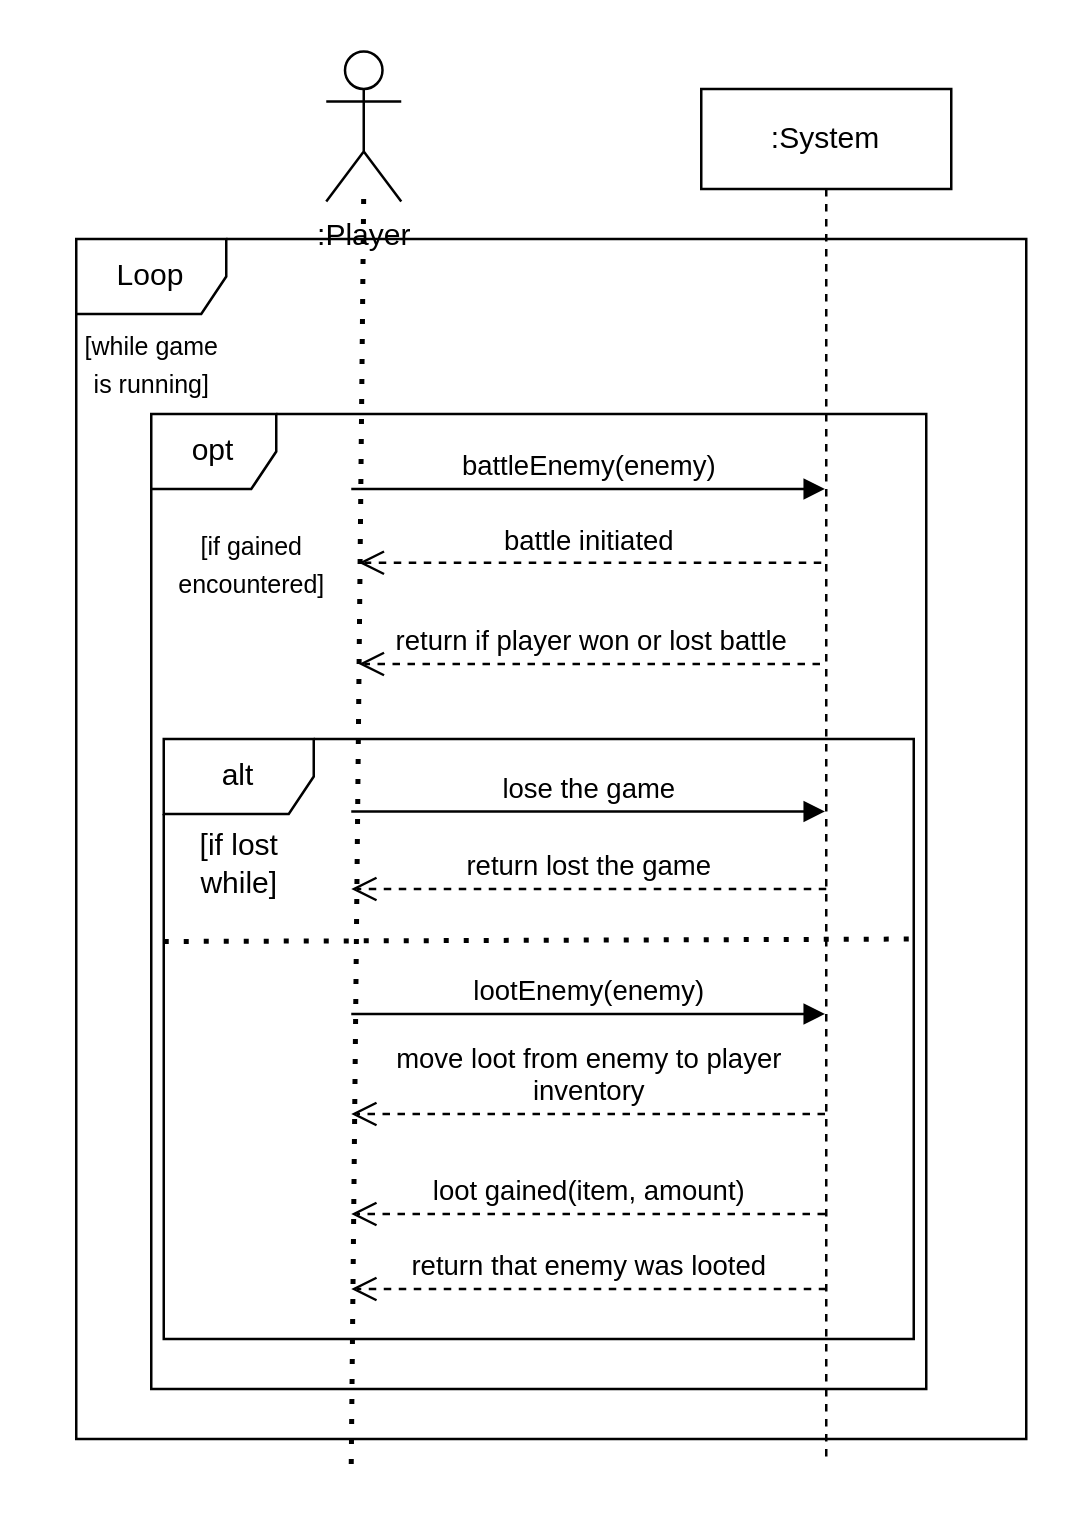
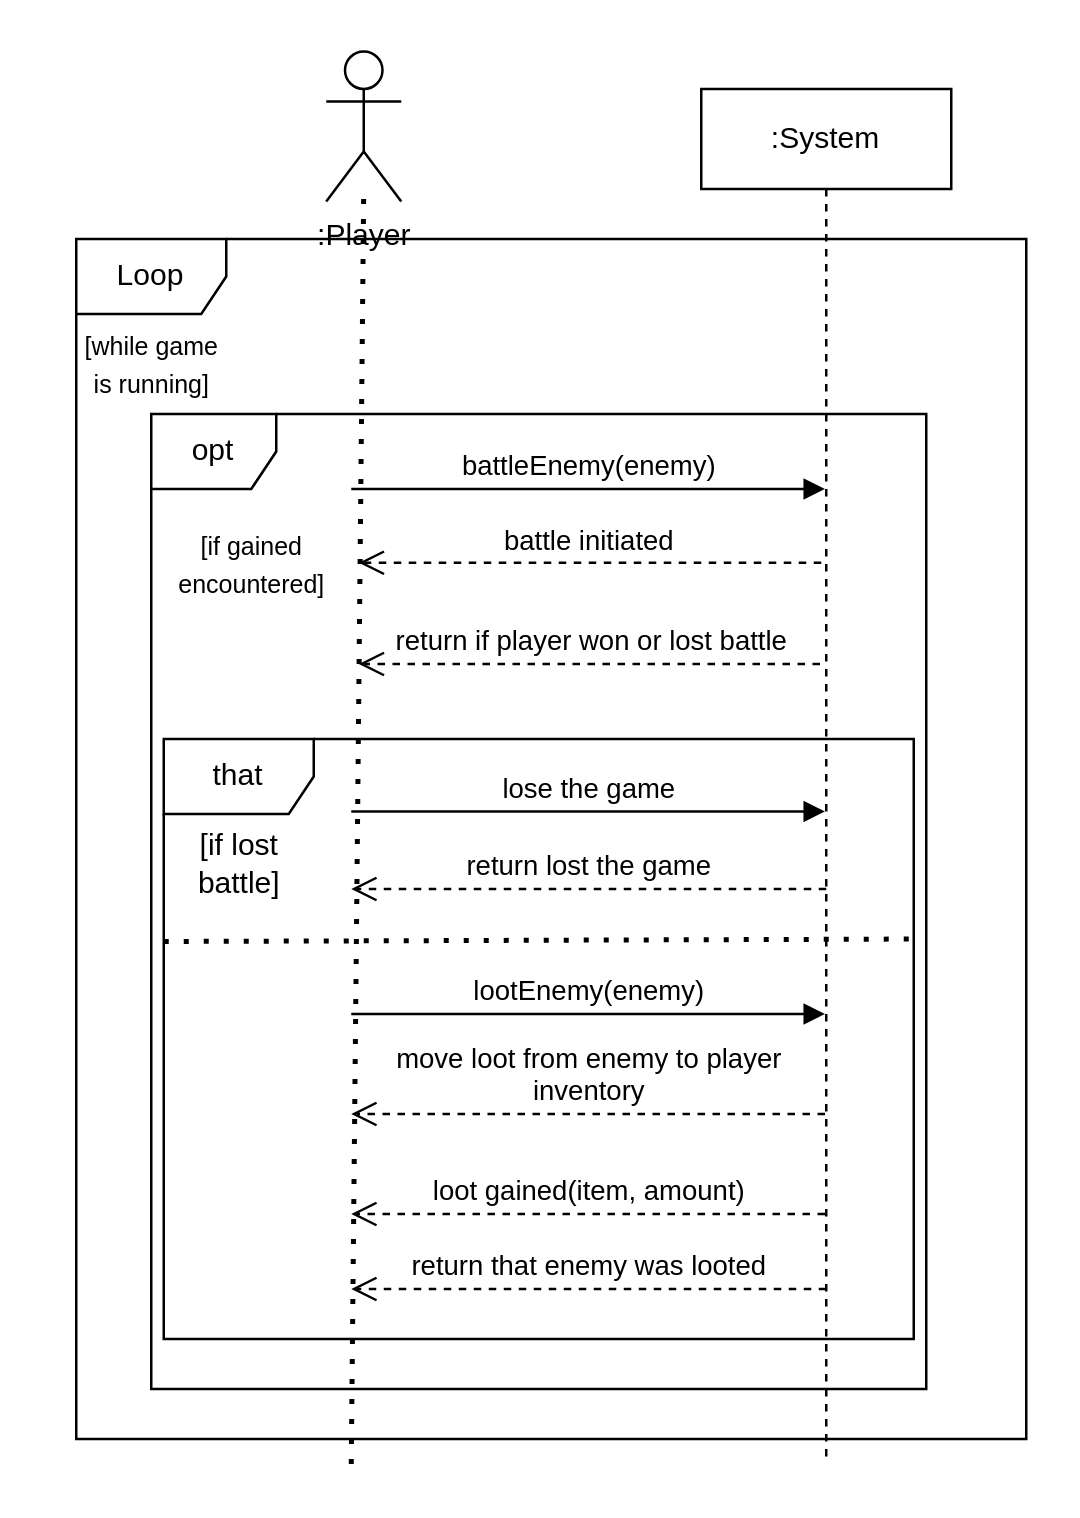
  <mxCell id="0" />
  <mxCell id="1" parent="0" />
  <mxCell id="2" value=":System" style="shape=umlLifeline;perimeter=lifelinePerimeter;whiteSpace=wrap;html=1;container=0;dropTarget=0;collapsible=0;recursiveResize=0;outlineConnect=0;portConstraint=eastwest;newEdgeStyle={&quot;edgeStyle&quot;:&quot;elbowEdgeStyle&quot;,&quot;elbow&quot;:&quot;vertical&quot;,&quot;curved&quot;:0,&quot;rounded&quot;:0};" parent="1" vertex="1"><mxGeometry x="280" y="35" width="100" height="550" as="geometry" /></mxCell>
  <mxCell id="3" value=":Player" style="shape=umlActor;verticalLabelPosition=bottom;verticalAlign=top;html=1;outlineConnect=0;" parent="1" vertex="1"><mxGeometry x="130" y="20" width="30" height="60" as="geometry" /></mxCell>
  <mxCell id="4" value="" style="endArrow=none;dashed=1;html=1;dashPattern=1 3;strokeWidth=2;rounded=0;" parent="1" edge="1"><mxGeometry width="50" height="50" relative="1" as="geometry"><mxPoint x="140" y="585" as="sourcePoint" /><mxPoint x="145" y="75" as="targetPoint" /></mxGeometry></mxCell>
  <mxCell id="5" value="Loop" style="shape=umlFrame;whiteSpace=wrap;html=1;pointerEvents=0;" parent="1" vertex="1"><mxGeometry x="30" y="95" width="380" height="480" as="geometry" /></mxCell>
  <mxCell id="6" value="&lt;font style=&quot;font-size: 10px;&quot;&gt;[while game &lt;br&gt;is running]&lt;/font&gt;" style="text;html=1;align=center;verticalAlign=middle;resizable=0;points=[];autosize=1;strokeColor=none;fillColor=none;rotation=0;" parent="1" vertex="1"><mxGeometry x="20" y="125" width="80" height="40" as="geometry" /></mxCell>
  <mxCell id="7" value="opt" style="shape=umlFrame;whiteSpace=wrap;html=1;pointerEvents=0;width=50;height=30;" parent="1" vertex="1"><mxGeometry x="60" y="165" width="310" height="390" as="geometry" /></mxCell>
  <mxCell id="8" value="&lt;font style=&quot;font-size: 10px;&quot;&gt;[if gained&lt;br&gt;encountered]&lt;br&gt;&lt;/font&gt;" style="text;html=1;align=center;verticalAlign=middle;resizable=0;points=[];autosize=1;strokeColor=none;fillColor=none;" parent="1" vertex="1"><mxGeometry x="60" y="205" width="80" height="40" as="geometry" /></mxCell>
  <mxCell id="9" value="return if player won or lost battle" style="html=1;verticalAlign=bottom;endArrow=open;dashed=1;endSize=8;curved=0;rounded=0;" parent="1" edge="1"><mxGeometry relative="1" as="geometry"><mxPoint x="327.5" y="265" as="sourcePoint" /><mxPoint x="143" y="265" as="targetPoint" /></mxGeometry></mxCell>
  <mxCell id="10" value="battle initiated" style="html=1;verticalAlign=bottom;endArrow=open;dashed=1;endSize=8;curved=0;rounded=0;" parent="1" edge="1"><mxGeometry relative="1" as="geometry"><mxPoint x="328" y="224.5" as="sourcePoint" /><mxPoint x="143" y="224.5" as="targetPoint" /></mxGeometry></mxCell>
- <mxCell id="11" value="alt" style="shape=umlFrame;whiteSpace=wrap;html=1;pointerEvents=0;" vertex="1" parent="1"><mxGeometry x="65" y="295" width="300" height="240" as="geometry" /></mxCell>
+ <mxCell id="11" value="that" style="shape=umlFrame;whiteSpace=wrap;html=1;pointerEvents=0;" vertex="1" parent="1"><mxGeometry x="65" y="295" width="300" height="240" as="geometry" /></mxCell>
  <mxCell id="12" value="" style="endArrow=none;dashed=1;html=1;dashPattern=1 3;strokeWidth=2;rounded=0;entryX=1.013;entryY=0.495;entryDx=0;entryDy=0;entryPerimeter=0;" edge="1" parent="1"><mxGeometry width="50" height="50" relative="1" as="geometry"><mxPoint x="65" y="376" as="sourcePoint" /><mxPoint x="368.9" y="375" as="targetPoint" /><Array as="points" /></mxGeometry></mxCell>
- <mxCell id="13" value="[if lost&lt;br&gt;while]" style="text;html=1;align=center;verticalAlign=middle;resizable=0;points=[];autosize=1;strokeColor=none;fillColor=none;" vertex="1" parent="1"><mxGeometry x="65" y="325" width="60" height="40" as="geometry" /></mxCell>
+ <mxCell id="13" value="[if lost&lt;br&gt;battle]" style="text;html=1;align=center;verticalAlign=middle;resizable=0;points=[];autosize=1;strokeColor=none;fillColor=none;" vertex="1" parent="1"><mxGeometry x="65" y="325" width="60" height="40" as="geometry" /></mxCell>
  <mxCell id="14" value="battleEnemy(enemy)" style="html=1;verticalAlign=bottom;endArrow=block;curved=0;rounded=0;" edge="1" parent="1" target="2"><mxGeometry width="80" relative="1" as="geometry"><mxPoint x="140" y="195" as="sourcePoint" /><mxPoint x="270" y="195" as="targetPoint" /></mxGeometry></mxCell>
  <mxCell id="15" value="lose the game" style="html=1;verticalAlign=bottom;endArrow=block;curved=0;rounded=0;" edge="1" parent="1" target="2"><mxGeometry width="80" relative="1" as="geometry"><mxPoint x="140" y="324" as="sourcePoint" /><mxPoint x="220" y="324" as="targetPoint" /></mxGeometry></mxCell>
  <mxCell id="16" value="return lost the game" style="html=1;verticalAlign=bottom;endArrow=open;dashed=1;endSize=8;curved=0;rounded=0;" edge="1" parent="1"><mxGeometry relative="1" as="geometry"><mxPoint x="330" y="355" as="sourcePoint" /><mxPoint x="140" y="355" as="targetPoint" /></mxGeometry></mxCell>
  <mxCell id="17" value="lootEnemy(enemy)" style="html=1;verticalAlign=bottom;endArrow=block;curved=0;rounded=0;" edge="1" parent="1" target="2"><mxGeometry x="0.003" width="80" relative="1" as="geometry"><mxPoint x="140" y="405" as="sourcePoint" /><mxPoint x="220" y="405" as="targetPoint" /><mxPoint as="offset" /></mxGeometry></mxCell>
  <mxCell id="18" value="move loot from enemy to player&lt;br&gt;inventory&lt;br&gt;" style="html=1;verticalAlign=bottom;endArrow=open;dashed=1;endSize=8;curved=0;rounded=0;" edge="1" parent="1"><mxGeometry relative="1" as="geometry"><mxPoint x="329.5" y="445" as="sourcePoint" /><mxPoint x="140" y="445" as="targetPoint" /></mxGeometry></mxCell>
  <mxCell id="19" value="loot gained(item, amount)" style="html=1;verticalAlign=bottom;endArrow=open;dashed=1;endSize=8;curved=0;rounded=0;" edge="1" parent="1" source="2"><mxGeometry relative="1" as="geometry"><mxPoint x="270" y="485" as="sourcePoint" /><mxPoint x="140" y="485" as="targetPoint" /></mxGeometry></mxCell>
  <mxCell id="20" value="return that enemy was looted" style="html=1;verticalAlign=bottom;endArrow=open;dashed=1;endSize=8;curved=0;rounded=0;" edge="1" parent="1"><mxGeometry relative="1" as="geometry"><mxPoint x="330" y="515" as="sourcePoint" /><mxPoint x="140" y="515" as="targetPoint" /></mxGeometry></mxCell>
